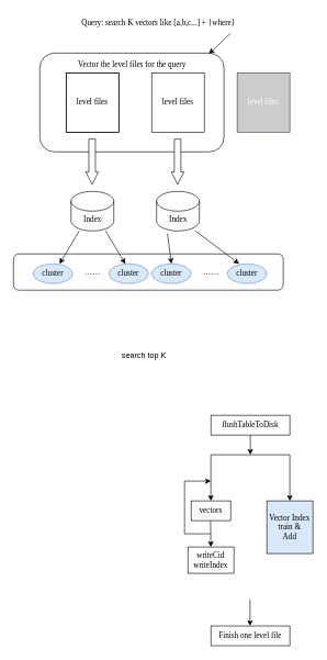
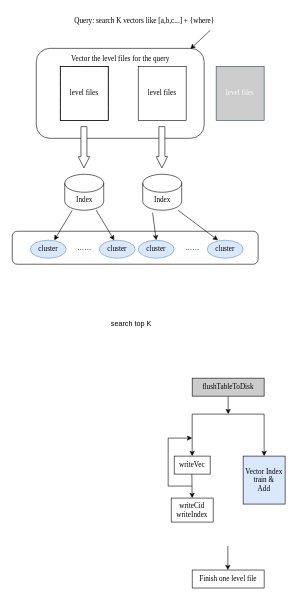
  <mxCell id="0" />
  <mxCell id="1" parent="0" />
  <mxCell id="2" value="" style="rounded=1;whiteSpace=wrap;html=1;" vertex="1" parent="1"><mxGeometry x="60" y="80" width="280" height="150" as="geometry" /></mxCell>
  <mxCell id="3" value="" style="rounded=1;whiteSpace=wrap;html=1;" vertex="1" parent="1"><mxGeometry x="20" y="385" width="410" height="55" as="geometry" /></mxCell>
  <mxCell id="4" value="" style="rounded=0;whiteSpace=wrap;html=1;" vertex="1" parent="1"><mxGeometry x="100" y="110" width="80" height="90" as="geometry" /></mxCell>
  <mxCell id="5" value="&lt;font face=&quot;Comic Sans MS&quot;&gt;level files&lt;/font&gt;" style="rounded=0;whiteSpace=wrap;html=1;gradientColor=none;fillStyle=hatch;" vertex="1" parent="1"><mxGeometry x="100" y="110" width="80" height="90" as="geometry" /></mxCell>
  <mxCell id="6" value="&lt;font face=&quot;Comic Sans MS&quot;&gt;level files&lt;/font&gt;" style="rounded=0;whiteSpace=wrap;html=1;gradientColor=none;fillStyle=hatch;" vertex="1" parent="1"><mxGeometry x="230" y="110" width="80" height="90" as="geometry" /></mxCell>
  <mxCell id="7" value="&lt;font face=&quot;Comic Sans MS&quot;&gt;level files&lt;/font&gt;" style="rounded=0;whiteSpace=wrap;html=1;fillColor=#CCCCCC;strokeColor=#314354;fontColor=#ffffff;" vertex="1" parent="1"><mxGeometry x="360" y="110" width="80" height="90" as="geometry" /></mxCell>
  <mxCell id="8" value="&lt;font face=&quot;Comic Sans MS&quot;&gt;Query: search K vectors like [a,b,c...] + {where}&lt;/font&gt;" style="text;html=1;align=center;verticalAlign=middle;resizable=0;points=[];autosize=1;strokeColor=none;fillColor=none;" vertex="1" parent="1"><mxGeometry x="95" y="20" width="290" height="30" as="geometry" /></mxCell>
  <mxCell id="9" value="&lt;font face=&quot;Comic Sans MS&quot;&gt;&lt;br&gt;Vector the level files for the query&lt;/font&gt;" style="text;html=1;align=center;verticalAlign=middle;resizable=0;points=[];autosize=1;strokeColor=none;fillColor=none;" vertex="1" parent="1"><mxGeometry x="90" y="70" width="220" height="40" as="geometry" /></mxCell>
  <mxCell id="10" value="" style="endArrow=classic;html=1;rounded=0;endWidth=8;shape=flexArrow;endSize=6;strokeWidth=1;fillColor=default;" edge="1" parent="1"><mxGeometry width="50" height="50" relative="1" as="geometry"><mxPoint x="139.5" y="210" as="sourcePoint" /><mxPoint x="139.5" y="280" as="targetPoint" /></mxGeometry></mxCell>
  <mxCell id="11" value="" style="endArrow=classic;html=1;rounded=0;endWidth=8;shape=flexArrow;endSize=6;strokeWidth=1;fillColor=default;" edge="1" parent="1"><mxGeometry width="50" height="50" relative="1" as="geometry"><mxPoint x="269.5" y="210" as="sourcePoint" /><mxPoint x="269.5" y="280" as="targetPoint" /></mxGeometry></mxCell>
  <mxCell id="12" value="&lt;font face=&quot;Comic Sans MS&quot;&gt;Index&lt;/font&gt;" style="shape=cylinder3;whiteSpace=wrap;html=1;boundedLbl=1;backgroundOutline=1;size=15;" vertex="1" parent="1"><mxGeometry x="107.5" y="290" width="65" height="60" as="geometry" /></mxCell>
  <mxCell id="13" value="&lt;font face=&quot;Comic Sans MS&quot;&gt;Index&lt;/font&gt;" style="shape=cylinder3;whiteSpace=wrap;html=1;boundedLbl=1;backgroundOutline=1;size=15;" vertex="1" parent="1"><mxGeometry x="237.5" y="290" width="65" height="60" as="geometry" /></mxCell>
  <mxCell id="14" value="" style="endArrow=classic;html=1;rounded=0;" edge="1" parent="1"><mxGeometry width="50" height="50" relative="1" as="geometry"><mxPoint x="120" y="350" as="sourcePoint" /><mxPoint x="90" y="400" as="targetPoint" /></mxGeometry></mxCell>
  <mxCell id="15" value="" style="endArrow=classic;html=1;rounded=0;" edge="1" parent="1"><mxGeometry width="50" height="50" relative="1" as="geometry"><mxPoint x="160" y="350" as="sourcePoint" /><mxPoint x="190" y="400" as="targetPoint" /></mxGeometry></mxCell>
  <mxCell id="16" value="&lt;font face=&quot;Comic Sans MS&quot;&gt;cluster&lt;/font&gt;" style="ellipse;whiteSpace=wrap;html=1;fillColor=#dae8fc;strokeColor=#6c8ebf;" vertex="1" parent="1"><mxGeometry x="50" y="400" width="60" height="30" as="geometry" /></mxCell>
  <mxCell id="17" value="……" style="text;html=1;align=center;verticalAlign=middle;resizable=0;points=[];autosize=1;strokeColor=none;fillColor=none;" vertex="1" parent="1"><mxGeometry x="115" y="398" width="50" height="30" as="geometry" /></mxCell>
  <mxCell id="18" value="&lt;font face=&quot;Comic Sans MS&quot;&gt;cluster&lt;/font&gt;" style="ellipse;whiteSpace=wrap;html=1;fillColor=#dae8fc;strokeColor=#6c8ebf;" vertex="1" parent="1"><mxGeometry x="165" y="400" width="60" height="30" as="geometry" /></mxCell>
  <mxCell id="19" value="&lt;font face=&quot;Comic Sans MS&quot;&gt;cluster&lt;/font&gt;" style="ellipse;whiteSpace=wrap;html=1;fillColor=#dae8fc;strokeColor=#6c8ebf;" vertex="1" parent="1"><mxGeometry x="230" y="400" width="60" height="30" as="geometry" /></mxCell>
  <mxCell id="20" value="……" style="text;html=1;align=center;verticalAlign=middle;resizable=0;points=[];autosize=1;strokeColor=none;fillColor=none;" vertex="1" parent="1"><mxGeometry x="295" y="398" width="50" height="30" as="geometry" /></mxCell>
  <mxCell id="21" value="&lt;font face=&quot;Comic Sans MS&quot;&gt;cluster&lt;/font&gt;" style="ellipse;whiteSpace=wrap;html=1;fillColor=#dae8fc;strokeColor=#6c8ebf;" vertex="1" parent="1"><mxGeometry x="345" y="400" width="60" height="30" as="geometry" /></mxCell>
  <mxCell id="22" value="" style="endArrow=classic;html=1;rounded=0;exitX=0.254;exitY=1.067;exitDx=0;exitDy=0;exitPerimeter=0;entryX=0.5;entryY=0;entryDx=0;entryDy=0;" edge="1" parent="1" source="13" target="19"><mxGeometry width="50" height="50" relative="1" as="geometry"><mxPoint x="170" y="360" as="sourcePoint" /><mxPoint x="200" y="410" as="targetPoint" /></mxGeometry></mxCell>
  <mxCell id="23" value="" style="endArrow=classic;html=1;rounded=0;exitX=0.254;exitY=1.067;exitDx=0;exitDy=0;exitPerimeter=0;entryX=0.3;entryY=0;entryDx=0;entryDy=0;entryPerimeter=0;" edge="1" parent="1" target="21"><mxGeometry width="50" height="50" relative="1" as="geometry"><mxPoint x="296.5" y="350" as="sourcePoint" /><mxPoint x="302.5" y="396" as="targetPoint" /></mxGeometry></mxCell>
  <mxCell id="24" value="search top K" style="text;html=1;align=center;verticalAlign=middle;resizable=0;points=[];autosize=1;strokeColor=none;fillColor=none;" vertex="1" parent="1"><mxGeometry x="172.5" y="525" width="90" height="30" as="geometry" /></mxCell>
  <mxCell id="25" value="" style="endArrow=classic;html=1;rounded=0;entryX=0.918;entryY=0.007;entryDx=0;entryDy=0;entryPerimeter=0;" edge="1" parent="1" target="2"><mxGeometry width="50" height="50" relative="1" as="geometry"><mxPoint x="350" y="50" as="sourcePoint" /><mxPoint x="340" y="90" as="targetPoint" /></mxGeometry></mxCell>
  <mxCell id="26" value="" style="endArrow=classic;startArrow=classic;html=1;rounded=0;" edge="1" parent="1"><mxGeometry width="50" height="50" relative="1" as="geometry"><mxPoint x="320" y="760" as="sourcePoint" /><mxPoint x="440" y="760" as="targetPoint" /><Array as="points"><mxPoint x="320" y="690" /><mxPoint x="440" y="690" /><mxPoint x="440" y="730" /></Array></mxGeometry></mxCell>
- <mxCell id="27" value="&lt;font face=&quot;Comic Sans MS&quot;&gt;vectors&lt;/font&gt;" style="rounded=0;whiteSpace=wrap;html=1;" vertex="1" parent="1"><mxGeometry x="290" y="760" width="60" height="30" as="geometry" /></mxCell>
+ <mxCell id="27" value="&lt;font face=&quot;Comic Sans MS&quot;&gt;writeVec&lt;/font&gt;" style="rounded=0;whiteSpace=wrap;html=1;" vertex="1" parent="1"><mxGeometry x="290" y="760" width="60" height="30" as="geometry" /></mxCell>
  <mxCell id="28" value="" style="endArrow=classic;html=1;rounded=0;" edge="1" parent="1"><mxGeometry width="50" height="50" relative="1" as="geometry"><mxPoint x="319.5" y="790" as="sourcePoint" /><mxPoint x="320" y="830" as="targetPoint" /></mxGeometry></mxCell>
  <mxCell id="29" value="" style="endArrow=classic;html=1;rounded=0;" edge="1" parent="1"><mxGeometry width="50" height="50" relative="1" as="geometry"><mxPoint x="320" y="810" as="sourcePoint" /><mxPoint x="320" y="730" as="targetPoint" /><Array as="points"><mxPoint x="280" y="810" /><mxPoint x="280" y="730" /></Array></mxGeometry></mxCell>
  <mxCell id="30" value="&lt;font face=&quot;Comic Sans MS&quot;&gt;writeCid&lt;br&gt;writeIndex&lt;/font&gt;" style="rounded=0;whiteSpace=wrap;html=1;" vertex="1" parent="1"><mxGeometry x="285" y="830" width="70" height="40" as="geometry" /></mxCell>
  <mxCell id="31" value="&lt;font face=&quot;Comic Sans MS&quot;&gt;Vector Index&lt;br&gt;train &amp;amp;&lt;br&gt;Add&lt;/font&gt;" style="rounded=0;whiteSpace=wrap;html=1;fillColor=#dae8fc;" vertex="1" parent="1"><mxGeometry x="405" y="760" width="70" height="80" as="geometry" /></mxCell>
  <mxCell id="32" value="" style="endArrow=classic;html=1;rounded=0;" edge="1" parent="1"><mxGeometry width="50" height="50" relative="1" as="geometry"><mxPoint x="379.5" y="910" as="sourcePoint" /><mxPoint x="379.5" y="950" as="targetPoint" /></mxGeometry></mxCell>
  <mxCell id="33" value="&lt;font face=&quot;Comic Sans MS&quot;&gt;Finish one level file&lt;/font&gt;" style="rounded=0;whiteSpace=wrap;html=1;" vertex="1" parent="1"><mxGeometry x="320" y="950" width="120" height="30" as="geometry" /></mxCell>
  <mxCell id="34" value="" style="endArrow=classic;html=1;rounded=0;" edge="1" parent="1"><mxGeometry width="50" height="50" relative="1" as="geometry"><mxPoint x="380" y="660" as="sourcePoint" /><mxPoint x="380" y="690" as="targetPoint" /></mxGeometry></mxCell>
- <mxCell id="35" value="&lt;font face=&quot;Comic Sans MS&quot;&gt;flushTableToDisk&lt;/font&gt;" style="rounded=0;whiteSpace=wrap;html=1;" vertex="1" parent="1"><mxGeometry x="320" y="630" width="120" height="30" as="geometry" /></mxCell>
+ <mxCell id="35" value="&lt;font face=&quot;Comic Sans MS&quot;&gt;flushTableToDisk&lt;/font&gt;" style="rounded=0;whiteSpace=wrap;html=1;fillColor=#cccccc;" vertex="1" parent="1"><mxGeometry x="320" y="630" width="120" height="30" as="geometry" /></mxCell>
